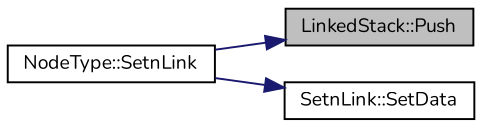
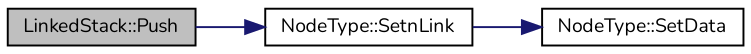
  digraph {
    fontname=Nunito
    rankdir=LR
    node [color=black fillcolor=white fontname=Nunito fontsize=10 shape=record style=filled]
    edge [color=midnightblue fontname=Nunito fontsize=10 labelfontname=Helvetica labelfontsize=10 style=solid]
    n1 [fillcolor=grey75 fontcolor=black height=0.2 label="LinkedStack::Push" width=0.4]
    n2 [height=0.2 label="NodeType::SetnLink" width=0.4]
-   n3 [height=0.2 label="SetnLink::SetData" width=0.4]
-   n2 -> n1
+   n3 [height=0.2 label="NodeType::SetData" width=0.4]
+   n1 -> n2
    n2 -> n3
  }
